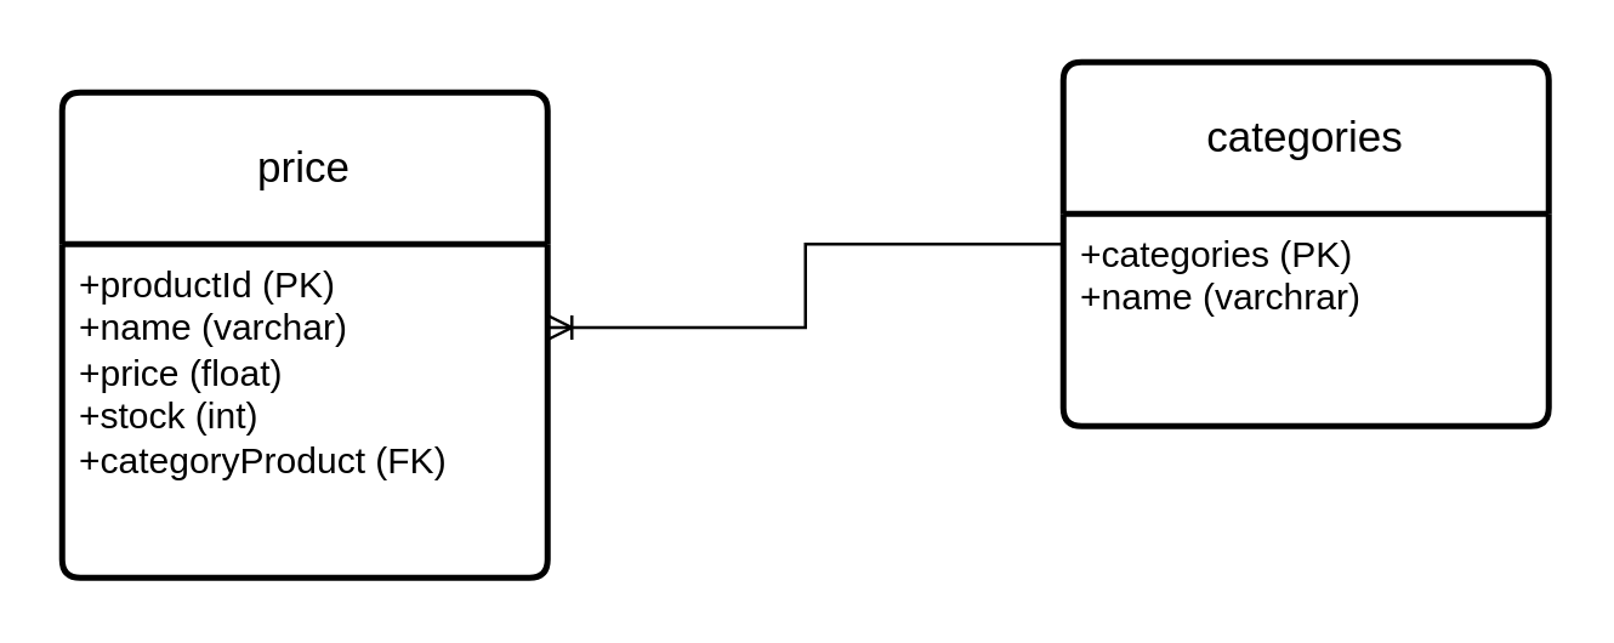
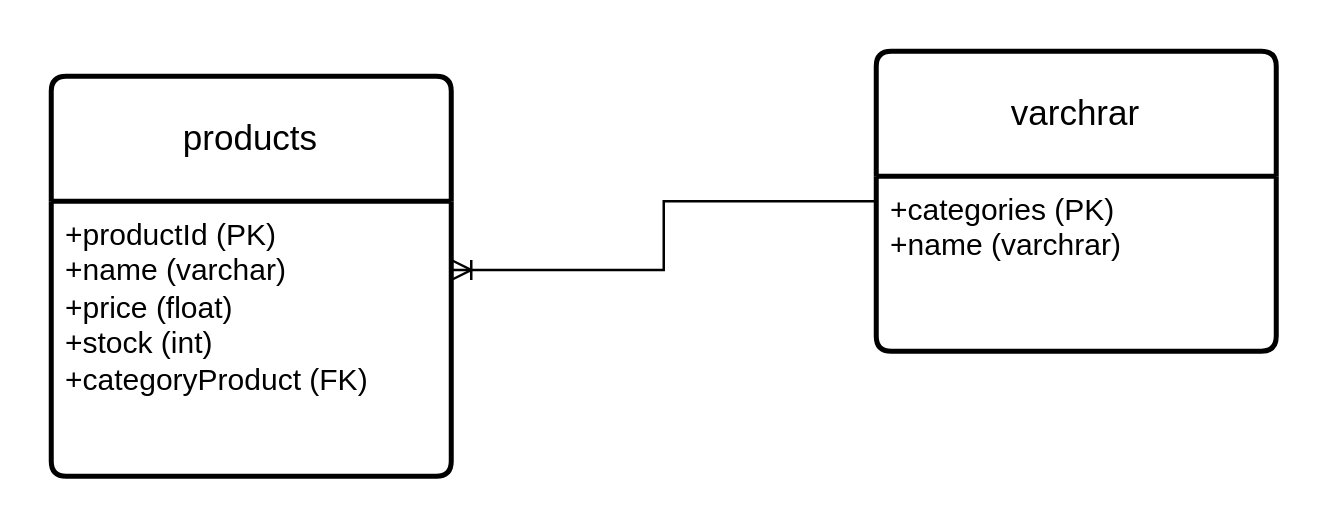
  <mxCell id="0" />
  <mxCell id="1" parent="0" />
- <mxCell id="2" value="price" style="swimlane;childLayout=stackLayout;horizontal=1;startSize=50;horizontalStack=0;rounded=1;fontSize=14;fontStyle=0;strokeWidth=2;resizeParent=0;resizeLast=1;shadow=0;dashed=0;align=center;arcSize=4;whiteSpace=wrap;html=1;" vertex="1" parent="1"><mxGeometry x="20" y="30" width="160" height="160" as="geometry" /></mxCell>
+ <mxCell id="2" value="products" style="swimlane;childLayout=stackLayout;horizontal=1;startSize=50;horizontalStack=0;rounded=1;fontSize=14;fontStyle=0;strokeWidth=2;resizeParent=0;resizeLast=1;shadow=0;dashed=0;align=center;arcSize=4;whiteSpace=wrap;html=1;" vertex="1" parent="1"><mxGeometry x="20" y="30" width="160" height="160" as="geometry" /></mxCell>
  <mxCell id="3" value="+productId (PK)&lt;br&gt;+name (varchar)&lt;br&gt;+price (float)&lt;br&gt;+stock (int)&lt;br&gt;+categoryProduct (FK)" style="align=left;strokeColor=none;fillColor=none;spacingLeft=4;fontSize=12;verticalAlign=top;resizable=0;rotatable=0;part=1;html=1;" vertex="1" parent="2"><mxGeometry y="50" width="160" height="110" as="geometry" /></mxCell>
- <mxCell id="4" value="categories" style="swimlane;childLayout=stackLayout;horizontal=1;startSize=50;horizontalStack=0;rounded=1;fontSize=14;fontStyle=0;strokeWidth=2;resizeParent=0;resizeLast=1;shadow=0;dashed=0;align=center;arcSize=4;whiteSpace=wrap;html=1;" vertex="1" parent="1"><mxGeometry x="350" y="20" width="160" height="120" as="geometry" /></mxCell>
+ <mxCell id="4" value="varchrar" style="swimlane;childLayout=stackLayout;horizontal=1;startSize=50;horizontalStack=0;rounded=1;fontSize=14;fontStyle=0;strokeWidth=2;resizeParent=0;resizeLast=1;shadow=0;dashed=0;align=center;arcSize=4;whiteSpace=wrap;html=1;" vertex="1" parent="1"><mxGeometry x="350" y="20" width="160" height="120" as="geometry" /></mxCell>
  <mxCell id="5" value="+categories (PK)&lt;br&gt;+name (varchrar)" style="align=left;strokeColor=none;fillColor=none;spacingLeft=4;fontSize=12;verticalAlign=top;resizable=0;rotatable=0;part=1;html=1;" vertex="1" parent="4"><mxGeometry y="50" width="160" height="70" as="geometry" /></mxCell>
  <mxCell id="6" style="edgeStyle=orthogonalEdgeStyle;rounded=0;orthogonalLoop=1;jettySize=auto;html=1;exitX=1;exitY=0.25;exitDx=0;exitDy=0;endArrow=none;endFill=0;startArrow=ERoneToMany;startFill=0;entryX=0;entryY=0.5;entryDx=0;entryDy=0;" edge="1" parent="1" source="3" target="4"><mxGeometry relative="1" as="geometry"><mxPoint x="370" y="90" as="targetPoint" /></mxGeometry></mxCell>
